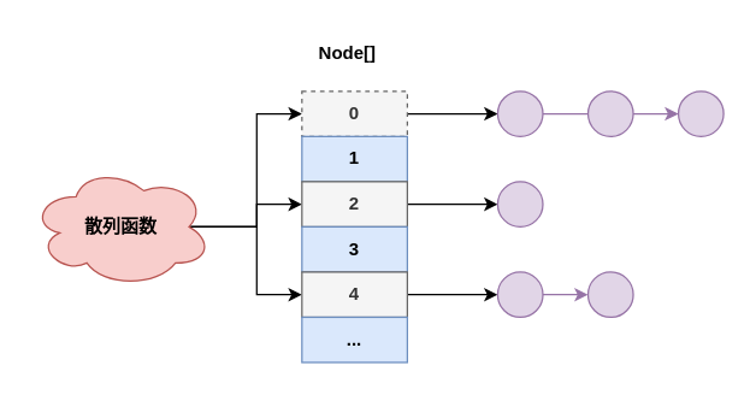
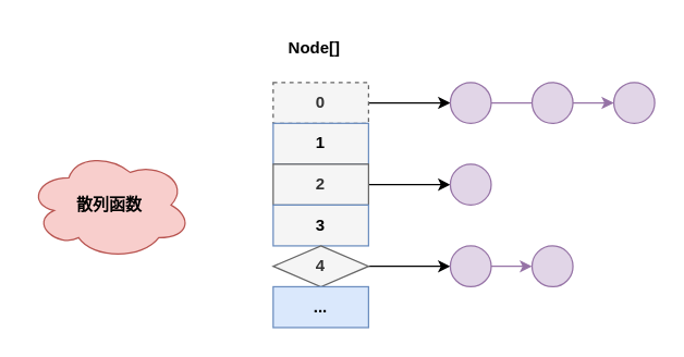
  <mxCell id="0" />
  <mxCell id="1" parent="0" />
- <mxCell id="2" style="edgeStyle=orthogonalEdgeStyle;rounded=0;orthogonalLoop=1;jettySize=auto;html=1;exitX=0.875;exitY=0.5;exitDx=0;exitDy=0;exitPerimeter=0;entryX=0;entryY=0.5;entryDx=0;entryDy=0;" edge="1" parent="1" source="5" target="7"><mxGeometry relative="1" as="geometry" /></mxCell>
- <mxCell id="3" style="edgeStyle=orthogonalEdgeStyle;rounded=0;orthogonalLoop=1;jettySize=auto;html=1;exitX=0.875;exitY=0.5;exitDx=0;exitDy=0;exitPerimeter=0;entryX=0;entryY=0.5;entryDx=0;entryDy=0;" edge="1" parent="1" source="5" target="13"><mxGeometry relative="1" as="geometry" /></mxCell>
- <mxCell id="4" style="edgeStyle=orthogonalEdgeStyle;rounded=0;orthogonalLoop=1;jettySize=auto;html=1;exitX=0.875;exitY=0.5;exitDx=0;exitDy=0;exitPerimeter=0;" edge="1" parent="1" source="5" target="10"><mxGeometry relative="1" as="geometry" /></mxCell>
  <mxCell id="5" value="散列函数" style="ellipse;shape=cloud;whiteSpace=wrap;html=1;fillColor=#f8cecc;strokeColor=#b85450;fontStyle=1" vertex="1" parent="1"><mxGeometry x="20" y="110" width="120" height="80" as="geometry" /></mxCell>
  <mxCell id="6" style="edgeStyle=orthogonalEdgeStyle;rounded=0;orthogonalLoop=1;jettySize=auto;html=1;exitX=1;exitY=0.5;exitDx=0;exitDy=0;entryX=0;entryY=0.5;entryDx=0;entryDy=0;" edge="1" parent="1" source="7" target="16"><mxGeometry relative="1" as="geometry" /></mxCell>
  <mxCell id="7" value="0" style="rounded=0;whiteSpace=wrap;html=1;fillColor=#f5f5f5;fontColor=#333333;strokeColor=#666666;fontStyle=1;dashed=1;" vertex="1" parent="1"><mxGeometry x="200" y="60" width="70" height="30" as="geometry" /></mxCell>
- <mxCell id="8" value="1" style="rounded=0;whiteSpace=wrap;html=1;fillColor=#dae8fc;strokeColor=#6c8ebf;fontStyle=1" vertex="1" parent="1"><mxGeometry x="200" y="90" width="70" height="30" as="geometry" /></mxCell>
+ <mxCell id="8" value="1" style="rounded=0;whiteSpace=wrap;html=1;fillColor=#f5f5f5;strokeColor=#6c8ebf;fontStyle=1;" vertex="1" parent="1"><mxGeometry x="200" y="90" width="70" height="30" as="geometry" /></mxCell>
  <mxCell id="9" value="" style="edgeStyle=orthogonalEdgeStyle;rounded=0;orthogonalLoop=1;jettySize=auto;html=1;" edge="1" parent="1" source="10" target="19"><mxGeometry relative="1" as="geometry" /></mxCell>
  <mxCell id="10" value="2" style="rounded=0;whiteSpace=wrap;html=1;fillColor=#f5f5f5;fontColor=#333333;strokeColor=#666666;fontStyle=1" vertex="1" parent="1"><mxGeometry x="200" y="120" width="70" height="30" as="geometry" /></mxCell>
- <mxCell id="11" value="3" style="rounded=0;whiteSpace=wrap;html=1;fillColor=#dae8fc;strokeColor=#6c8ebf;fontStyle=1" vertex="1" parent="1"><mxGeometry x="200" y="150" width="70" height="30" as="geometry" /></mxCell>
+ <mxCell id="11" value="3" style="rounded=0;whiteSpace=wrap;html=1;fillColor=#f5f5f5;strokeColor=#6c8ebf;fontStyle=1;" vertex="1" parent="1"><mxGeometry x="200" y="150" width="70" height="30" as="geometry" /></mxCell>
  <mxCell id="12" value="" style="edgeStyle=orthogonalEdgeStyle;rounded=0;orthogonalLoop=1;jettySize=auto;html=1;" edge="1" parent="1" source="13" target="21"><mxGeometry relative="1" as="geometry" /></mxCell>
- <mxCell id="13" value="4" style="rounded=0;whiteSpace=wrap;html=1;fillColor=#f5f5f5;fontColor=#333333;strokeColor=#666666;fontStyle=1" vertex="1" parent="1"><mxGeometry x="200" y="180" width="70" height="30" as="geometry" /></mxCell>
+ <mxCell id="13" value="4" style="rhombus;whiteSpace=wrap;html=1;fillColor=#f5f5f5;fontColor=#333333;strokeColor=#666666;fontStyle=1;" vertex="1" parent="1"><mxGeometry x="200" y="180" width="70" height="30" as="geometry" /></mxCell>
  <mxCell id="14" value="..." style="rounded=0;whiteSpace=wrap;html=1;fillColor=#dae8fc;strokeColor=#6c8ebf;fontStyle=1" vertex="1" parent="1"><mxGeometry x="200" y="210" width="70" height="30" as="geometry" /></mxCell>
  <mxCell id="15" value="" style="edgeStyle=orthogonalEdgeStyle;rounded=0;orthogonalLoop=1;jettySize=auto;html=1;fillColor=#e1d5e7;strokeColor=#9673a6;" edge="1" parent="1" source="16" target="18"><mxGeometry relative="1" as="geometry" /></mxCell>
  <mxCell id="16" value="" style="ellipse;whiteSpace=wrap;html=1;aspect=fixed;fillColor=#e1d5e7;strokeColor=#9673a6;" vertex="1" parent="1"><mxGeometry x="330" y="60" width="30" height="30" as="geometry" /></mxCell>
  <mxCell id="17" value="" style="ellipse;whiteSpace=wrap;html=1;aspect=fixed;fillColor=#e1d5e7;strokeColor=#9673a6;" vertex="1" parent="1"><mxGeometry x="390" y="60" width="30" height="30" as="geometry" /></mxCell>
  <mxCell id="18" value="" style="ellipse;whiteSpace=wrap;html=1;aspect=fixed;fillColor=#e1d5e7;strokeColor=#9673a6;" vertex="1" parent="1"><mxGeometry x="450" y="60" width="30" height="30" as="geometry" /></mxCell>
  <mxCell id="19" value="" style="ellipse;whiteSpace=wrap;html=1;aspect=fixed;fillColor=#e1d5e7;strokeColor=#9673a6;" vertex="1" parent="1"><mxGeometry x="330" y="120" width="30" height="30" as="geometry" /></mxCell>
  <mxCell id="20" value="" style="edgeStyle=orthogonalEdgeStyle;rounded=0;orthogonalLoop=1;jettySize=auto;html=1;fillColor=#e1d5e7;strokeColor=#9673a6;" edge="1" parent="1" source="21" target="22"><mxGeometry relative="1" as="geometry" /></mxCell>
  <mxCell id="21" value="" style="ellipse;whiteSpace=wrap;html=1;aspect=fixed;fillColor=#e1d5e7;strokeColor=#9673a6;" vertex="1" parent="1"><mxGeometry x="330" y="180" width="30" height="30" as="geometry" /></mxCell>
  <mxCell id="22" value="" style="ellipse;whiteSpace=wrap;html=1;aspect=fixed;fillColor=#e1d5e7;strokeColor=#9673a6;" vertex="1" parent="1"><mxGeometry x="390" y="180" width="30" height="30" as="geometry" /></mxCell>
  <mxCell id="23" value="&lt;b&gt;Node[]&lt;/b&gt;" style="text;html=1;align=center;verticalAlign=middle;resizable=0;points=[];autosize=1;strokeColor=none;fillColor=none;" vertex="1" parent="1"><mxGeometry x="200" y="20" width="60" height="30" as="geometry" /></mxCell>
